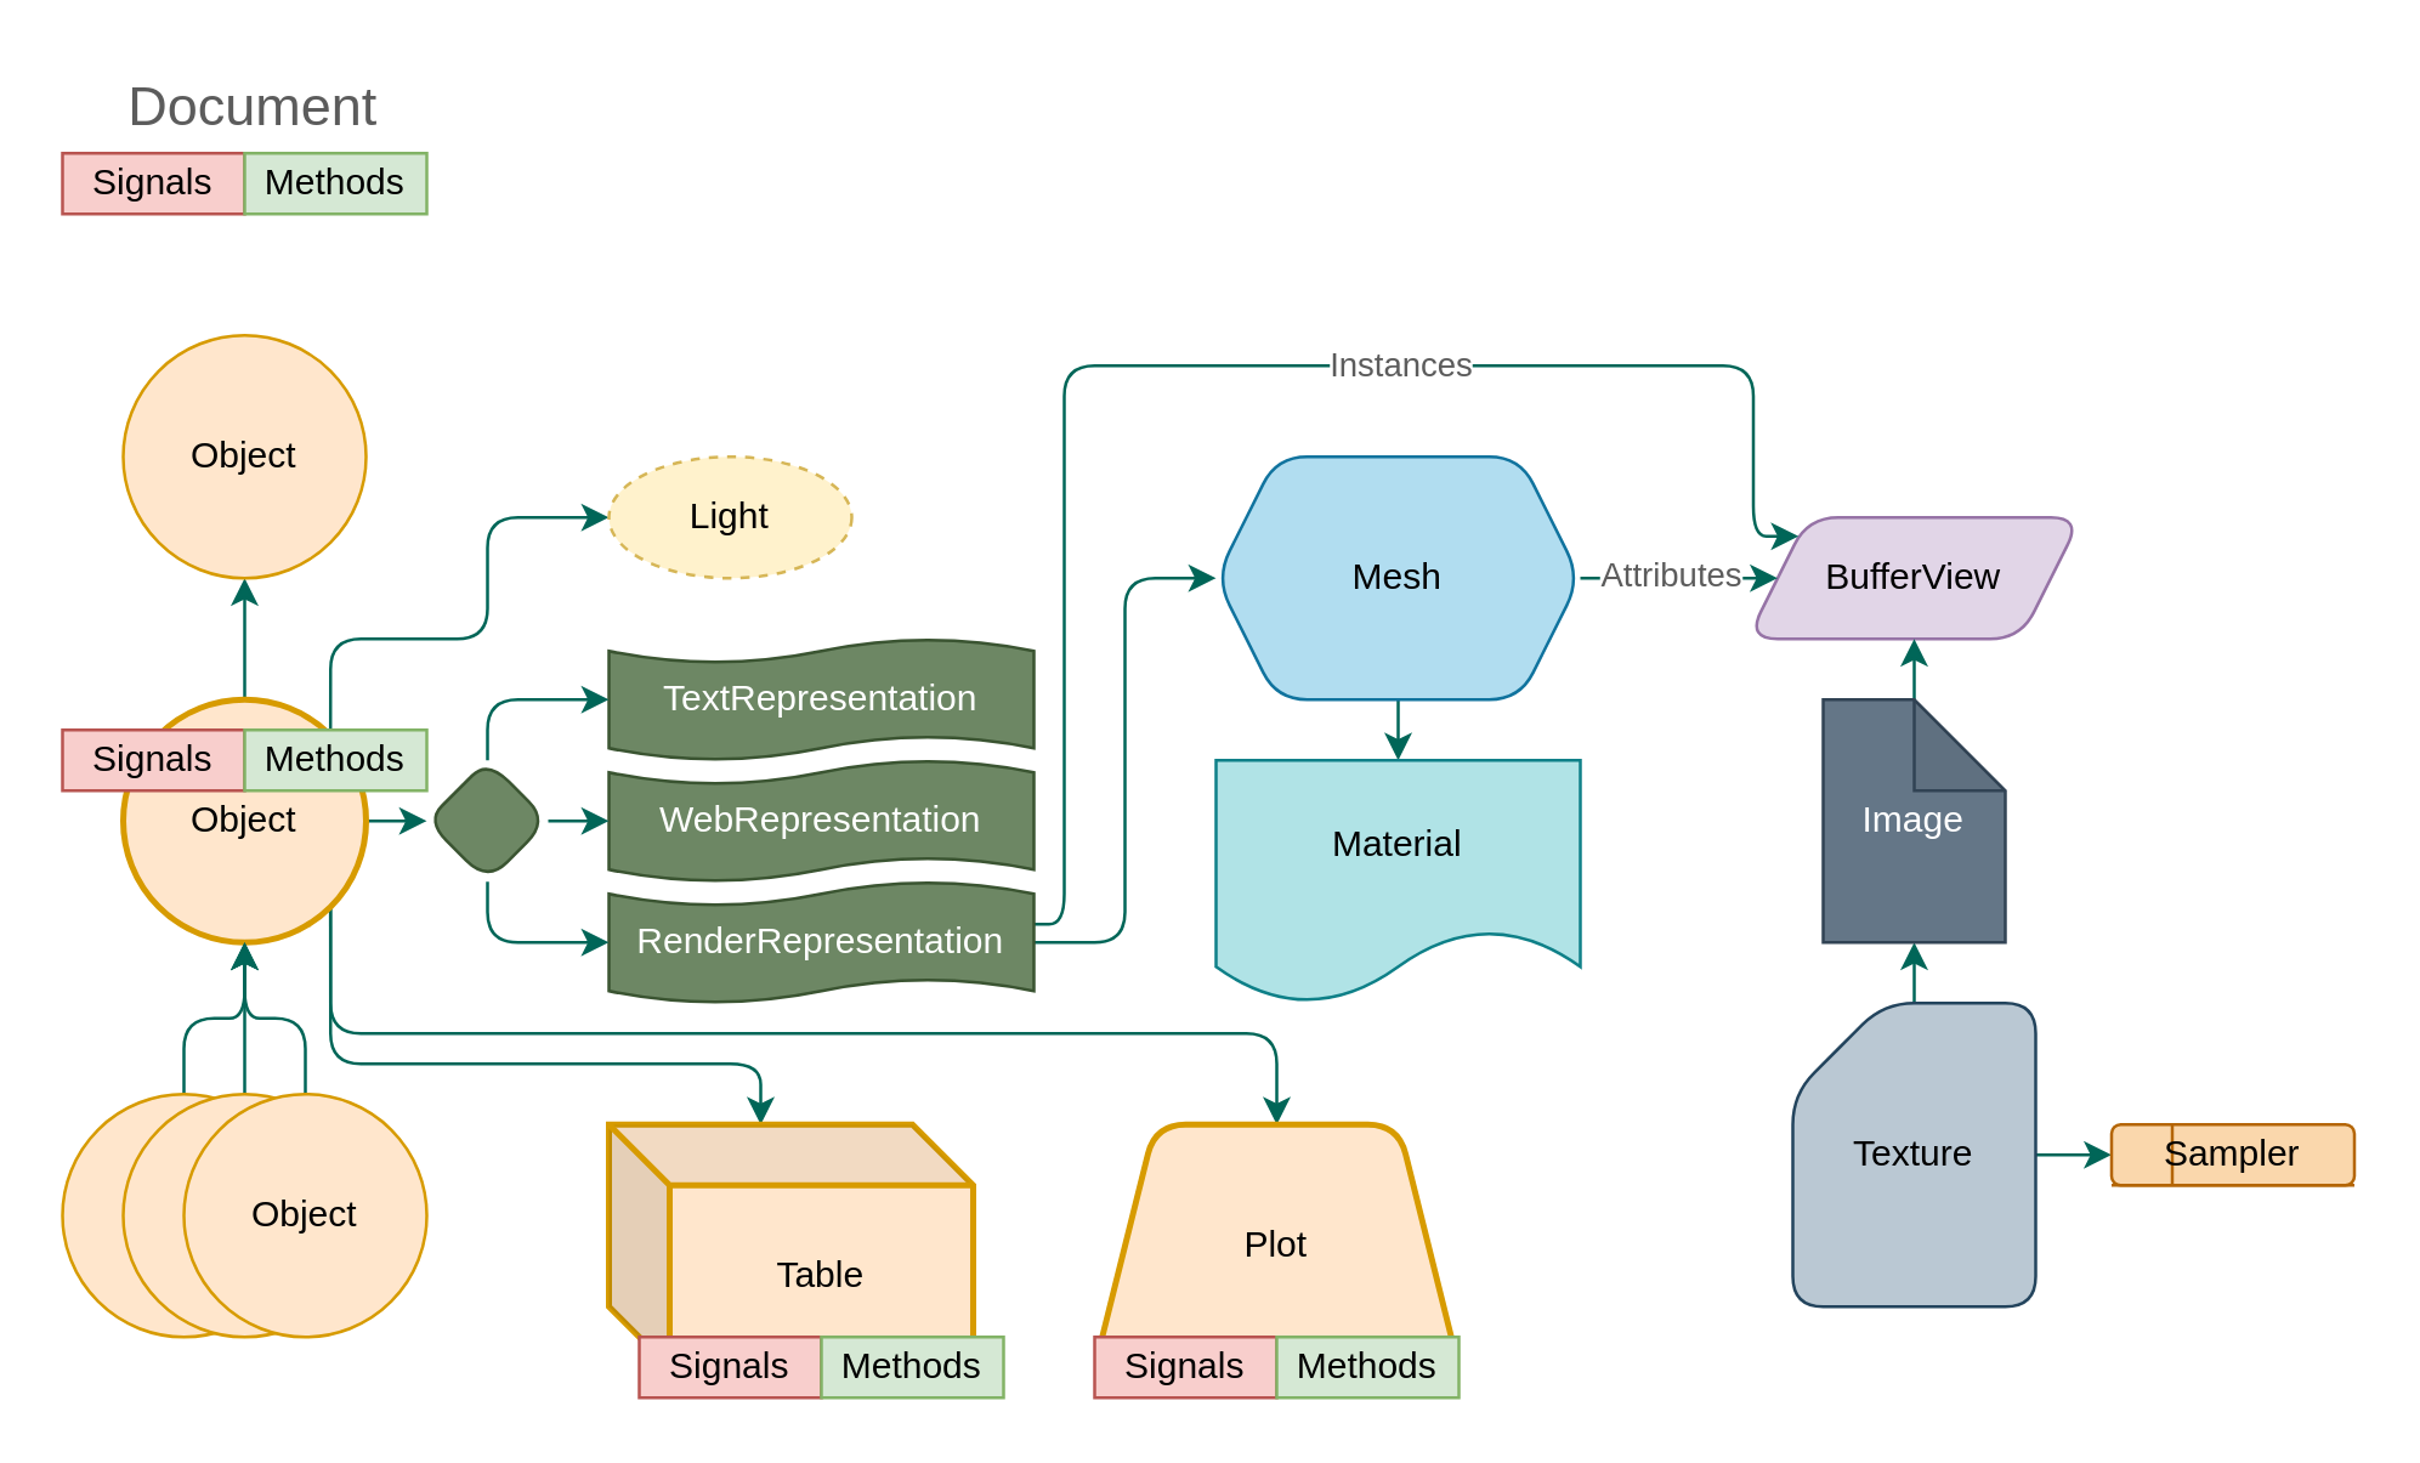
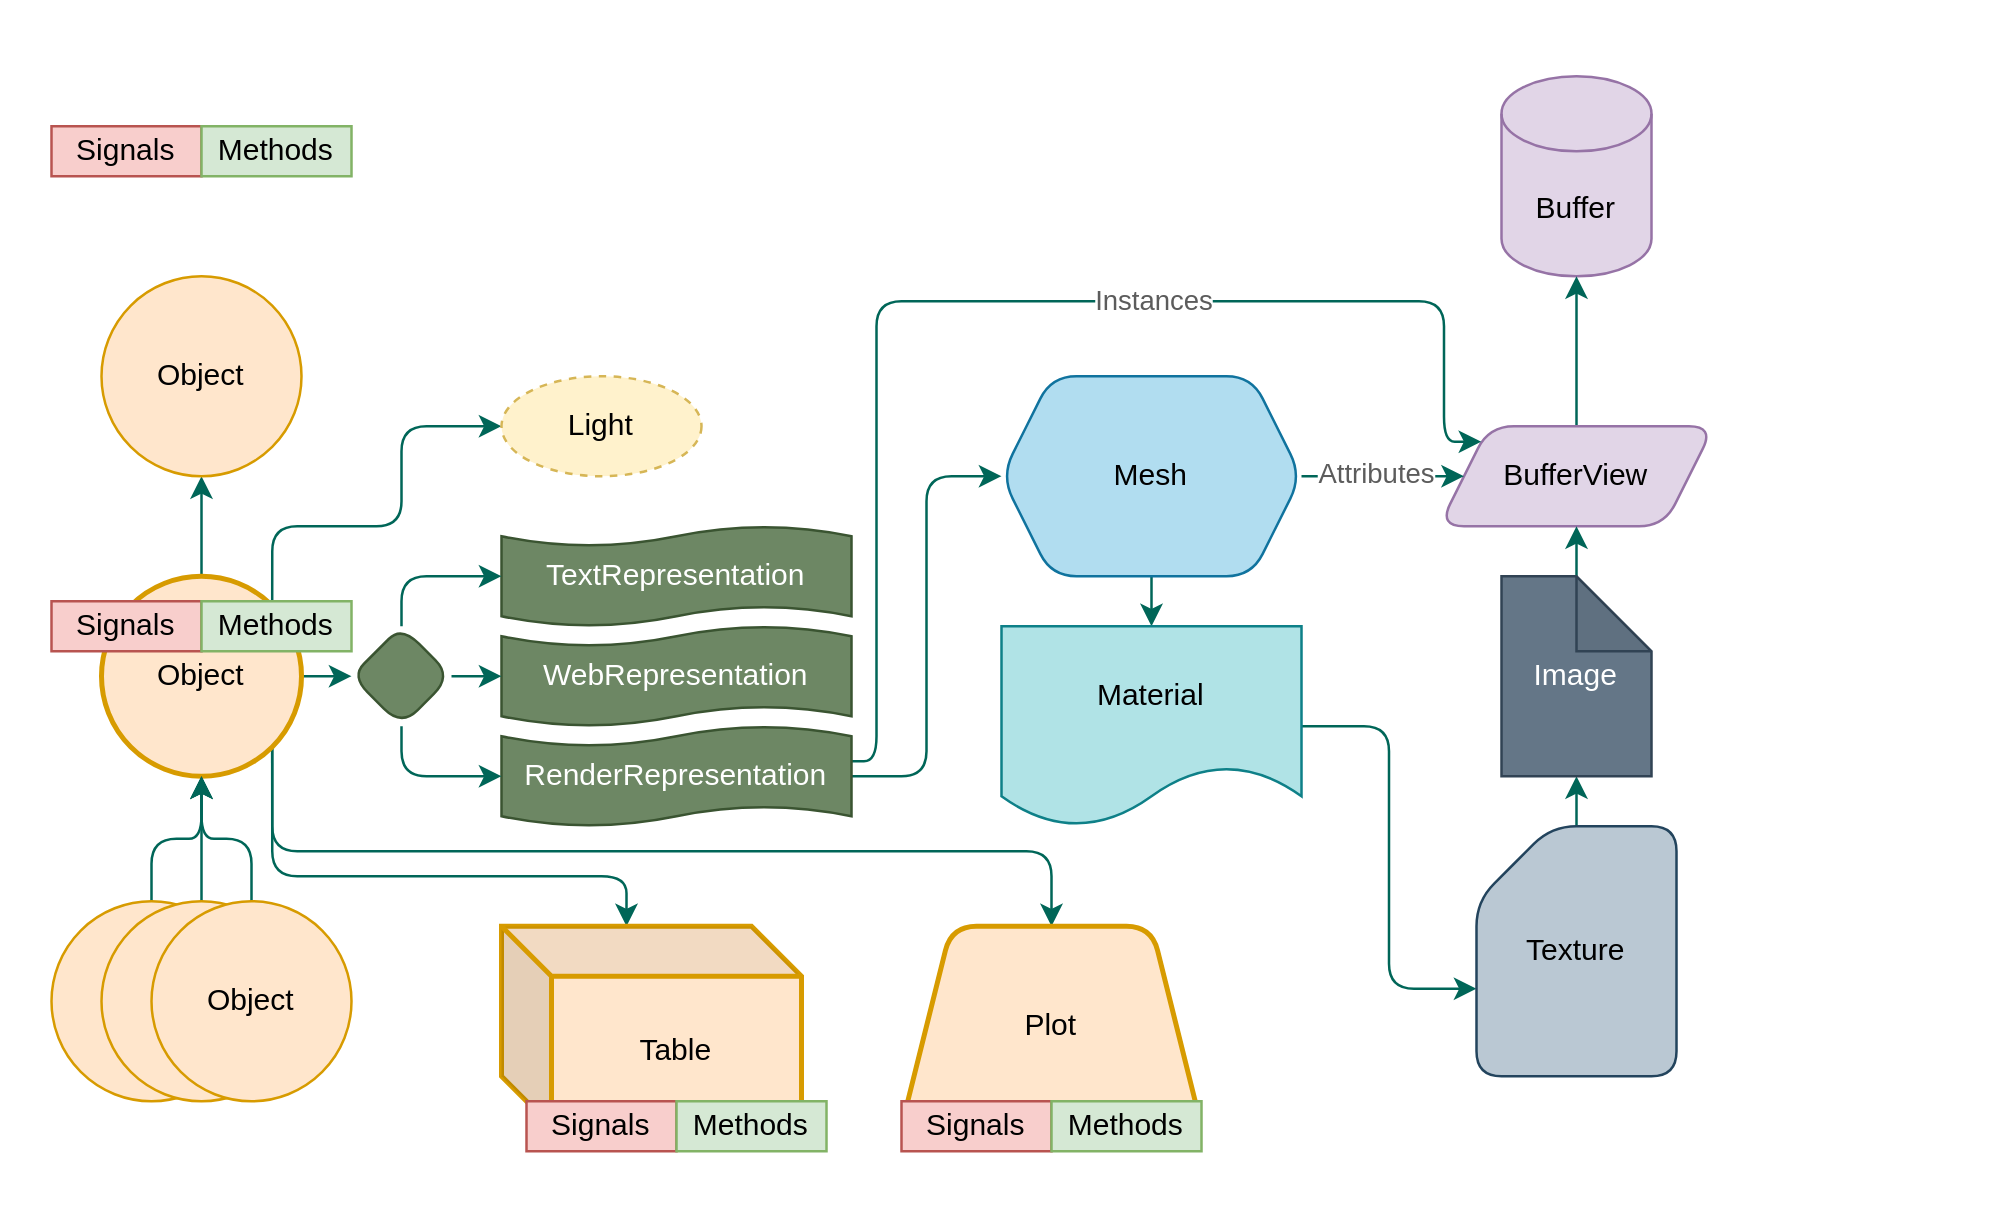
  <mxCell id="0" />
  <mxCell id="1" parent="0" />
- <mxCell id="2" value="&lt;font style=&quot;font-size: 18px;&quot;&gt;Document&lt;/font&gt;" style="text;html=1;strokeColor=none;fillColor=none;align=left;verticalAlign=middle;whiteSpace=wrap;rounded=1;glass=0;fontColor=#5C5C5C;" vertex="1" parent="1"><mxGeometry x="40" y="20" width="100" height="30" as="geometry" /></mxCell>
  <mxCell id="3" style="edgeStyle=orthogonalEdgeStyle;curved=0;rounded=1;sketch=0;orthogonalLoop=1;jettySize=auto;html=1;exitX=0.5;exitY=0;exitDx=0;exitDy=0;entryX=0.5;entryY=1;entryDx=0;entryDy=0;fontColor=#5C5C5C;strokeColor=#006658;fillColor=#21C0A5;" edge="1" parent="1" source="8" target="9"><mxGeometry relative="1" as="geometry" /></mxCell>
  <mxCell id="4" style="edgeStyle=orthogonalEdgeStyle;curved=0;rounded=1;sketch=0;orthogonalLoop=1;jettySize=auto;html=1;exitX=1;exitY=0;exitDx=0;exitDy=0;entryX=0;entryY=0.5;entryDx=0;entryDy=0;fontColor=#5C5C5C;strokeColor=#006658;fillColor=#21C0A5;" edge="1" parent="1" source="8" target="16"><mxGeometry relative="1" as="geometry"><Array as="points"><mxPoint x="108" y="210" /><mxPoint x="160" y="210" /><mxPoint x="160" y="170" /></Array></mxGeometry></mxCell>
  <mxCell id="5" style="edgeStyle=orthogonalEdgeStyle;curved=0;rounded=1;sketch=0;orthogonalLoop=1;jettySize=auto;html=1;exitX=1;exitY=0.5;exitDx=0;exitDy=0;entryX=0;entryY=0.5;entryDx=0;entryDy=0;fontColor=#5C5C5C;strokeColor=#006658;fillColor=#21C0A5;" edge="1" parent="1" source="8" target="29"><mxGeometry relative="1" as="geometry" /></mxCell>
  <mxCell id="6" style="edgeStyle=orthogonalEdgeStyle;curved=0;rounded=1;sketch=0;orthogonalLoop=1;jettySize=auto;html=1;exitX=1;exitY=1;exitDx=0;exitDy=0;entryX=0;entryY=0;entryDx=50;entryDy=0;entryPerimeter=0;fontColor=#5C5C5C;strokeColor=#006658;fillColor=#21C0A5;" edge="1" parent="1" source="8" target="42"><mxGeometry relative="1" as="geometry"><Array as="points"><mxPoint x="108" y="350" /><mxPoint x="250" y="350" /></Array></mxGeometry></mxCell>
  <mxCell id="7" style="edgeStyle=orthogonalEdgeStyle;rounded=1;sketch=0;orthogonalLoop=1;jettySize=auto;html=1;exitX=1;exitY=1;exitDx=0;exitDy=0;fontColor=#5C5C5C;strokeColor=#006658;fillColor=#21C0A5;entryX=0.5;entryY=0;entryDx=0;entryDy=0;" edge="1" parent="1" source="8" target="43"><mxGeometry relative="1" as="geometry"><mxPoint x="410" y="450" as="targetPoint" /><Array as="points"><mxPoint x="108" y="340" /><mxPoint x="420" y="340" /></Array></mxGeometry></mxCell>
  <mxCell id="8" value="Object" style="ellipse;whiteSpace=wrap;html=1;aspect=fixed;rounded=1;sketch=0;strokeColor=#d79b00;fillColor=#ffe6cc;strokeWidth=2;" vertex="1" parent="1"><mxGeometry x="40" y="230" width="80" height="80" as="geometry" /></mxCell>
  <mxCell id="9" value="Object" style="ellipse;whiteSpace=wrap;html=1;aspect=fixed;rounded=1;sketch=0;strokeColor=#d79b00;fillColor=#ffe6cc;" vertex="1" parent="1"><mxGeometry x="40" y="110" width="80" height="80" as="geometry" /></mxCell>
  <mxCell id="10" style="edgeStyle=orthogonalEdgeStyle;curved=0;rounded=1;sketch=0;orthogonalLoop=1;jettySize=auto;html=1;exitX=0.5;exitY=0;exitDx=0;exitDy=0;fontColor=#5C5C5C;strokeColor=#006658;fillColor=#21C0A5;" edge="1" parent="1" source="11" target="8"><mxGeometry relative="1" as="geometry" /></mxCell>
  <mxCell id="11" value="Object" style="ellipse;whiteSpace=wrap;html=1;aspect=fixed;rounded=1;sketch=0;strokeColor=#d79b00;fillColor=#ffe6cc;" vertex="1" parent="1"><mxGeometry x="20" y="360" width="80" height="80" as="geometry" /></mxCell>
  <mxCell id="12" style="edgeStyle=orthogonalEdgeStyle;curved=0;rounded=1;sketch=0;orthogonalLoop=1;jettySize=auto;html=1;exitX=0.5;exitY=0;exitDx=0;exitDy=0;fontColor=#5C5C5C;strokeColor=#006658;fillColor=#21C0A5;entryX=0.5;entryY=1;entryDx=0;entryDy=0;" edge="1" parent="1" source="13" target="8"><mxGeometry relative="1" as="geometry"><mxPoint x="80" y="320" as="targetPoint" /></mxGeometry></mxCell>
  <mxCell id="13" value="Object" style="ellipse;whiteSpace=wrap;html=1;aspect=fixed;rounded=1;sketch=0;strokeColor=#d79b00;fillColor=#ffe6cc;" vertex="1" parent="1"><mxGeometry x="40" y="360" width="80" height="80" as="geometry" /></mxCell>
  <mxCell id="14" style="edgeStyle=orthogonalEdgeStyle;curved=0;rounded=1;sketch=0;orthogonalLoop=1;jettySize=auto;html=1;exitX=0.5;exitY=0;exitDx=0;exitDy=0;fontColor=#5C5C5C;strokeColor=#006658;fillColor=#21C0A5;" edge="1" parent="1" source="15" target="8"><mxGeometry relative="1" as="geometry"><Array as="points"><mxPoint x="100" y="335" /><mxPoint x="80" y="335" /></Array></mxGeometry></mxCell>
  <mxCell id="15" value="Object" style="ellipse;whiteSpace=wrap;html=1;aspect=fixed;rounded=1;sketch=0;strokeColor=#d79b00;fillColor=#ffe6cc;" vertex="1" parent="1"><mxGeometry x="60" y="360" width="80" height="80" as="geometry" /></mxCell>
  <mxCell id="16" value="Light" style="ellipse;whiteSpace=wrap;html=1;rounded=1;sketch=0;strokeColor=#d6b656;fillColor=#fff2cc;dashed=1;" vertex="1" parent="1"><mxGeometry x="200" y="150" width="80" height="40" as="geometry" /></mxCell>
+ <mxCell id="17" value="Buffer" style="shape=cylinder3;whiteSpace=wrap;html=1;boundedLbl=1;backgroundOutline=1;size=15;rounded=1;sketch=0;strokeColor=#9673a6;fillColor=#e1d5e7;" vertex="1" parent="1"><mxGeometry x="600" y="30" width="60" height="80" as="geometry" /></mxCell>
+ <mxCell id="18" style="edgeStyle=orthogonalEdgeStyle;curved=0;rounded=1;sketch=0;orthogonalLoop=1;jettySize=auto;html=1;exitX=0.5;exitY=0;exitDx=0;exitDy=0;entryX=0.5;entryY=1;entryDx=0;entryDy=0;entryPerimeter=0;fontColor=#5C5C5C;strokeColor=#006658;fillColor=#21C0A5;" edge="1" parent="1" source="19" target="17"><mxGeometry relative="1" as="geometry" /></mxCell>
  <mxCell id="19" value="BufferView" style="shape=parallelogram;perimeter=parallelogramPerimeter;whiteSpace=wrap;html=1;fixedSize=1;rounded=1;sketch=0;strokeColor=#9673a6;fillColor=#e1d5e7;" vertex="1" parent="1"><mxGeometry x="575" y="170" width="110" height="40" as="geometry" /></mxCell>
  <mxCell id="20" value="TextRepresentation" style="shape=tape;whiteSpace=wrap;html=1;rounded=1;sketch=0;fontColor=#ffffff;strokeColor=#3A5431;fillColor=#6d8764;size=0.2;" vertex="1" parent="1"><mxGeometry x="200" y="210" width="140" height="40" as="geometry" /></mxCell>
  <mxCell id="21" value="WebRepresentation" style="shape=tape;whiteSpace=wrap;html=1;rounded=1;sketch=0;fontColor=#ffffff;strokeColor=#3A5431;fillColor=#6d8764;size=0.2;" vertex="1" parent="1"><mxGeometry x="200" y="250" width="140" height="40" as="geometry" /></mxCell>
  <mxCell id="22" style="edgeStyle=orthogonalEdgeStyle;curved=0;rounded=1;sketch=0;orthogonalLoop=1;jettySize=auto;html=1;exitX=1;exitY=0.5;exitDx=0;exitDy=0;exitPerimeter=0;entryX=0;entryY=0.5;entryDx=0;entryDy=0;fontColor=#5C5C5C;strokeColor=#006658;fillColor=#21C0A5;" edge="1" parent="1" source="25" target="33"><mxGeometry relative="1" as="geometry" /></mxCell>
  <mxCell id="23" style="edgeStyle=orthogonalEdgeStyle;curved=0;rounded=1;sketch=0;orthogonalLoop=1;jettySize=auto;html=1;exitX=1;exitY=0.35;exitDx=0;exitDy=0;exitPerimeter=0;entryX=0;entryY=0;entryDx=0;entryDy=0;fontColor=#5C5C5C;strokeColor=#006658;fillColor=#21C0A5;" edge="1" parent="1" source="25" target="19"><mxGeometry relative="1" as="geometry"><Array as="points"><mxPoint x="350" y="304" /><mxPoint x="350" y="120" /><mxPoint x="577" y="120" /><mxPoint x="577" y="176" /></Array></mxGeometry></mxCell>
  <mxCell id="24" value="Instances" style="edgeLabel;html=1;align=center;verticalAlign=middle;resizable=0;points=[];fontColor=#5C5C5C;" vertex="1" connectable="0" parent="23"><mxGeometry x="0.329" y="1" relative="1" as="geometry"><mxPoint x="-23" as="offset" /></mxGeometry></mxCell>
  <mxCell id="25" value="RenderRepresentation" style="shape=tape;whiteSpace=wrap;html=1;rounded=1;sketch=0;fontColor=#ffffff;strokeColor=#3A5431;fillColor=#6d8764;size=0.2;" vertex="1" parent="1"><mxGeometry x="200" y="290" width="140" height="40" as="geometry" /></mxCell>
  <mxCell id="26" style="edgeStyle=orthogonalEdgeStyle;curved=0;rounded=1;sketch=0;orthogonalLoop=1;jettySize=auto;html=1;exitX=0.5;exitY=0;exitDx=0;exitDy=0;entryX=0;entryY=0.5;entryDx=0;entryDy=0;entryPerimeter=0;fontColor=#5C5C5C;strokeColor=#006658;fillColor=#21C0A5;" edge="1" parent="1" source="29" target="20"><mxGeometry relative="1" as="geometry" /></mxCell>
  <mxCell id="27" style="edgeStyle=orthogonalEdgeStyle;curved=0;rounded=1;sketch=0;orthogonalLoop=1;jettySize=auto;html=1;exitX=0.5;exitY=1;exitDx=0;exitDy=0;entryX=0;entryY=0.5;entryDx=0;entryDy=0;entryPerimeter=0;fontColor=#5C5C5C;strokeColor=#006658;fillColor=#21C0A5;" edge="1" parent="1" source="29" target="25"><mxGeometry relative="1" as="geometry" /></mxCell>
  <mxCell id="28" style="edgeStyle=orthogonalEdgeStyle;curved=0;rounded=1;sketch=0;orthogonalLoop=1;jettySize=auto;html=1;exitX=1;exitY=0.5;exitDx=0;exitDy=0;entryX=0;entryY=0.5;entryDx=0;entryDy=0;entryPerimeter=0;fontColor=#5C5C5C;strokeColor=#006658;fillColor=#21C0A5;" edge="1" parent="1" source="29" target="21"><mxGeometry relative="1" as="geometry" /></mxCell>
  <mxCell id="29" value="" style="rhombus;whiteSpace=wrap;html=1;rounded=1;sketch=0;fontColor=#ffffff;strokeColor=#3A5431;fillColor=#6d8764;" vertex="1" parent="1"><mxGeometry x="140" y="250" width="40" height="40" as="geometry" /></mxCell>
  <mxCell id="30" style="edgeStyle=orthogonalEdgeStyle;curved=0;rounded=1;sketch=0;orthogonalLoop=1;jettySize=auto;html=1;exitX=1;exitY=0.5;exitDx=0;exitDy=0;entryX=0;entryY=0.5;entryDx=0;entryDy=0;fontColor=#5C5C5C;strokeColor=#006658;fillColor=#21C0A5;" edge="1" parent="1" source="33" target="19"><mxGeometry relative="1" as="geometry" /></mxCell>
  <mxCell id="31" value="Attributes" style="edgeLabel;html=1;align=center;verticalAlign=middle;resizable=0;points=[];fontColor=#5C5C5C;" vertex="1" connectable="0" parent="30"><mxGeometry x="-0.111" y="2" relative="1" as="geometry"><mxPoint as="offset" /></mxGeometry></mxCell>
  <mxCell id="32" style="edgeStyle=orthogonalEdgeStyle;curved=0;rounded=1;sketch=0;orthogonalLoop=1;jettySize=auto;html=1;exitX=0.5;exitY=1;exitDx=0;exitDy=0;entryX=0.5;entryY=0;entryDx=0;entryDy=0;fontColor=#5C5C5C;strokeColor=#006658;fillColor=#21C0A5;" edge="1" parent="1" source="33" target="35"><mxGeometry relative="1" as="geometry" /></mxCell>
  <mxCell id="33" value="Mesh" style="shape=hexagon;perimeter=hexagonPerimeter2;whiteSpace=wrap;html=1;fixedSize=1;rounded=1;sketch=0;strokeColor=#10739e;fillColor=#b1ddf0;" vertex="1" parent="1"><mxGeometry x="400" y="150" width="120" height="80" as="geometry" /></mxCell>
+ <mxCell id="34" style="edgeStyle=orthogonalEdgeStyle;curved=0;rounded=1;sketch=0;orthogonalLoop=1;jettySize=auto;html=1;exitX=1;exitY=0.5;exitDx=0;exitDy=0;entryX=0;entryY=0;entryDx=0;entryDy=65;entryPerimeter=0;fontColor=#5C5C5C;strokeColor=#006658;fillColor=#21C0A5;" edge="1" parent="1" source="35" target="38"><mxGeometry relative="1" as="geometry" /></mxCell>
  <mxCell id="35" value="Material" style="shape=document;whiteSpace=wrap;html=1;boundedLbl=1;rounded=1;sketch=0;strokeColor=#0e8088;fillColor=#b0e3e6;" vertex="1" parent="1"><mxGeometry x="400" y="250" width="120" height="80" as="geometry" /></mxCell>
- <mxCell id="36" style="edgeStyle=orthogonalEdgeStyle;curved=0;rounded=1;sketch=0;orthogonalLoop=1;jettySize=auto;html=1;exitX=1;exitY=0.5;exitDx=0;exitDy=0;exitPerimeter=0;entryX=0;entryY=0.5;entryDx=0;entryDy=0;fontColor=#5C5C5C;strokeColor=#006658;fillColor=#21C0A5;" edge="1" parent="1" source="38" target="39"><mxGeometry relative="1" as="geometry" /></mxCell>
  <mxCell id="37" style="edgeStyle=orthogonalEdgeStyle;curved=0;rounded=1;sketch=0;orthogonalLoop=1;jettySize=auto;html=1;exitX=0.5;exitY=0;exitDx=0;exitDy=0;exitPerimeter=0;entryX=0.5;entryY=1;entryDx=0;entryDy=0;entryPerimeter=0;fontColor=#5C5C5C;strokeColor=#006658;fillColor=#21C0A5;" edge="1" parent="1" source="38" target="41"><mxGeometry relative="1" as="geometry" /></mxCell>
  <mxCell id="38" value="Texture" style="shape=card;whiteSpace=wrap;html=1;rounded=1;sketch=0;strokeColor=#23445d;fillColor=#bac8d3;" vertex="1" parent="1"><mxGeometry x="590" y="330" width="80" height="100" as="geometry" /></mxCell>
- <mxCell id="39" value="Sampler" style="shape=internalStorage;whiteSpace=wrap;html=1;backgroundOutline=1;rounded=1;sketch=0;strokeColor=#b46504;fillColor=#fad7ac;" vertex="1" parent="1"><mxGeometry x="695" y="370" width="80" height="20" as="geometry" /></mxCell>
  <mxCell id="40" style="edgeStyle=orthogonalEdgeStyle;curved=0;rounded=1;sketch=0;orthogonalLoop=1;jettySize=auto;html=1;exitX=0;exitY=0;exitDx=30;exitDy=0;exitPerimeter=0;entryX=0.5;entryY=1;entryDx=0;entryDy=0;fontColor=#5C5C5C;strokeColor=#006658;fillColor=#21C0A5;" edge="1" parent="1" source="41" target="19"><mxGeometry relative="1" as="geometry" /></mxCell>
  <mxCell id="41" value="Image" style="shape=note;whiteSpace=wrap;html=1;backgroundOutline=1;darkOpacity=0.05;rounded=1;sketch=0;fontColor=#ffffff;strokeColor=#314354;fillColor=#647687;" vertex="1" parent="1"><mxGeometry x="600" y="230" width="60" height="80" as="geometry" /></mxCell>
  <mxCell id="42" value="Table" style="shape=cube;whiteSpace=wrap;html=1;boundedLbl=1;backgroundOutline=1;darkOpacity=0.05;darkOpacity2=0.1;rounded=1;sketch=0;strokeColor=#d79b00;fillColor=#ffe6cc;strokeWidth=2;" vertex="1" parent="1"><mxGeometry x="200" y="370" width="120" height="80" as="geometry" /></mxCell>
  <mxCell id="43" value="Plot" style="shape=trapezoid;perimeter=trapezoidPerimeter;whiteSpace=wrap;html=1;fixedSize=1;rounded=1;sketch=0;strokeColor=#d79b00;fillColor=#ffe6cc;strokeWidth=2;" vertex="1" parent="1"><mxGeometry x="360" y="370" width="120" height="80" as="geometry" /></mxCell>
  <mxCell id="44" value="" style="group" vertex="1" connectable="0" parent="1"><mxGeometry x="20" y="50" width="120" height="20" as="geometry" /></mxCell>
  <mxCell id="45" value="Signals" style="rounded=0;whiteSpace=wrap;html=1;sketch=0;strokeColor=#b85450;strokeWidth=1;fillColor=#f8cecc;" vertex="1" parent="44"><mxGeometry width="60" height="20" as="geometry" /></mxCell>
  <mxCell id="46" value="Methods" style="rounded=0;whiteSpace=wrap;html=1;sketch=0;strokeColor=#82b366;strokeWidth=1;fillColor=#d5e8d4;" vertex="1" parent="44"><mxGeometry x="60" width="60" height="20" as="geometry" /></mxCell>
  <mxCell id="47" value="" style="group" vertex="1" connectable="0" parent="1"><mxGeometry x="210" y="440" width="120" height="20" as="geometry" /></mxCell>
  <mxCell id="48" value="Signals" style="rounded=0;whiteSpace=wrap;html=1;sketch=0;strokeColor=#b85450;strokeWidth=1;fillColor=#f8cecc;" vertex="1" parent="47"><mxGeometry width="60" height="20" as="geometry" /></mxCell>
  <mxCell id="49" value="Methods" style="rounded=0;whiteSpace=wrap;html=1;sketch=0;strokeColor=#82b366;strokeWidth=1;fillColor=#d5e8d4;" vertex="1" parent="47"><mxGeometry x="60" width="60" height="20" as="geometry" /></mxCell>
  <mxCell id="50" value="" style="group" vertex="1" connectable="0" parent="1"><mxGeometry x="360" y="440" width="120" height="20" as="geometry" /></mxCell>
  <mxCell id="51" value="Signals" style="rounded=0;whiteSpace=wrap;html=1;sketch=0;strokeColor=#b85450;strokeWidth=1;fillColor=#f8cecc;" vertex="1" parent="50"><mxGeometry width="60" height="20" as="geometry" /></mxCell>
  <mxCell id="52" value="Methods" style="rounded=0;whiteSpace=wrap;html=1;sketch=0;strokeColor=#82b366;strokeWidth=1;fillColor=#d5e8d4;" vertex="1" parent="50"><mxGeometry x="60" width="60" height="20" as="geometry" /></mxCell>
  <mxCell id="53" value="" style="group" vertex="1" connectable="0" parent="1"><mxGeometry x="20" y="240" width="120" height="20" as="geometry" /></mxCell>
  <mxCell id="54" value="Signals" style="rounded=0;whiteSpace=wrap;html=1;sketch=0;strokeColor=#b85450;strokeWidth=1;fillColor=#f8cecc;" vertex="1" parent="53"><mxGeometry width="60" height="20" as="geometry" /></mxCell>
  <mxCell id="55" value="Methods" style="rounded=0;whiteSpace=wrap;html=1;sketch=0;strokeColor=#82b366;strokeWidth=1;fillColor=#d5e8d4;" vertex="1" parent="53"><mxGeometry x="60" width="60" height="20" as="geometry" /></mxCell>
